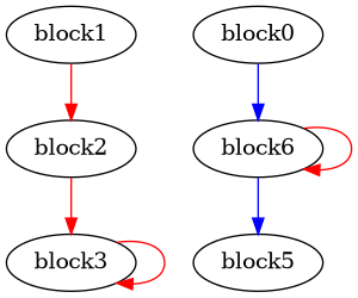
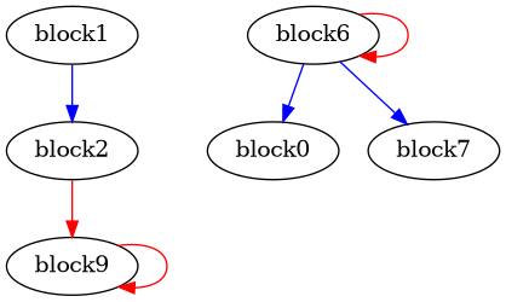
  digraph {
    splines=spline
    edge [color=blue freq=1]
    block1
    block2
-   block3
+   block3 [label=block9]
    n4 [label=block0]
    block6
-   block7 [label=block5]
-   block1 -> block2 [color=red]
+   block7
+   block1 -> block2
    block2 -> block3 [color=red freq=100]
    block3 -> block3 [color=red freq=9900]
-   n4 -> block6
+   block6 -> n4
    block6 -> block6 [color=red freq=99]
    block6 -> block7
  }
